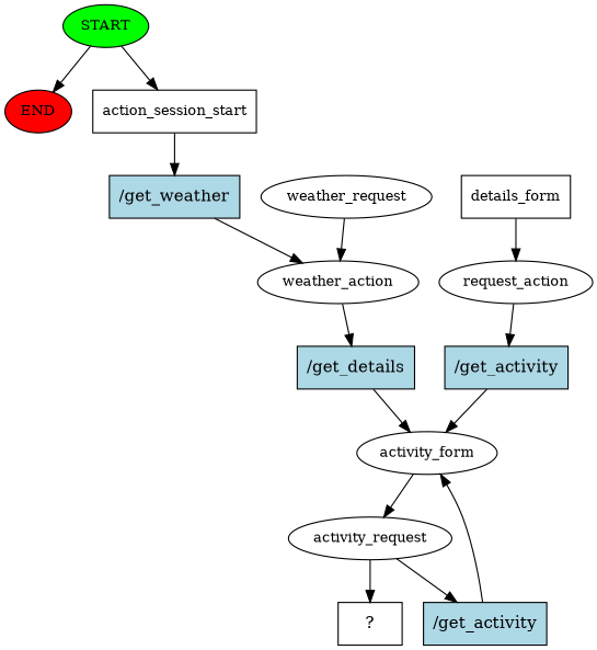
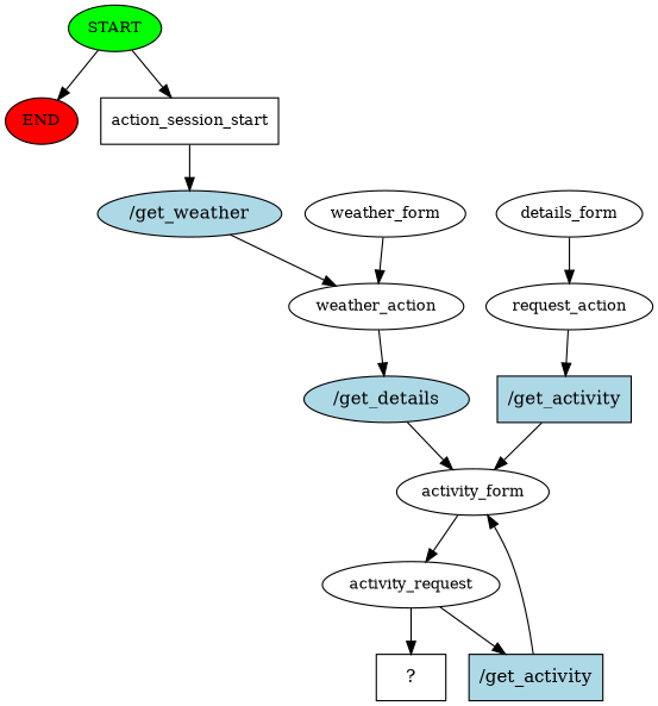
  digraph {
    node [fontsize=12]
    n1 [fillcolor=green label=START style=filled]
    n2 [fillcolor=red label=END style=filled]
    n3 [label=action_session_start shape=box]
-   n4 [fillcolor=lightblue label="/get_weather" shape=rect style=filled fontsize=""]
+   n4 [fillcolor=lightblue label="/get_weather" shape=ellipse style=filled fontsize=""]
    n5 [label=weather_action]
-   n6 [label=weather_request]
-   n7 [fillcolor=lightblue label="/get_details" shape=rect style=filled fontsize=""]
+   n6 [label=weather_form]
+   n7 [fillcolor=lightblue label="/get_details" shape=ellipse style=filled fontsize=""]
    n8 [label=activity_form]
-   n9 [label=details_form shape=box]
+   n9 [label=details_form]
    n10 [label=request_action]
    n11 [fillcolor=lightblue label="/get_activity" shape=rect style=filled fontsize=""]
    n12 [label=activity_request]
    n13 [label="  ?  " shape=rect fontsize=""]
    n14 [fillcolor=lightblue label="/get_activity" shape=rect style=filled fontsize=""]
    n1 -> n2
    n1 -> n3
    n3 -> n4
    n4 -> n5
    n5 -> n7
    n6 -> n5
    n7 -> n8
    n8 -> n12
    n9 -> n10
    n10 -> n11
    n11 -> n8
    n12 -> n13
    n12 -> n14
    n14 -> n8
  }
